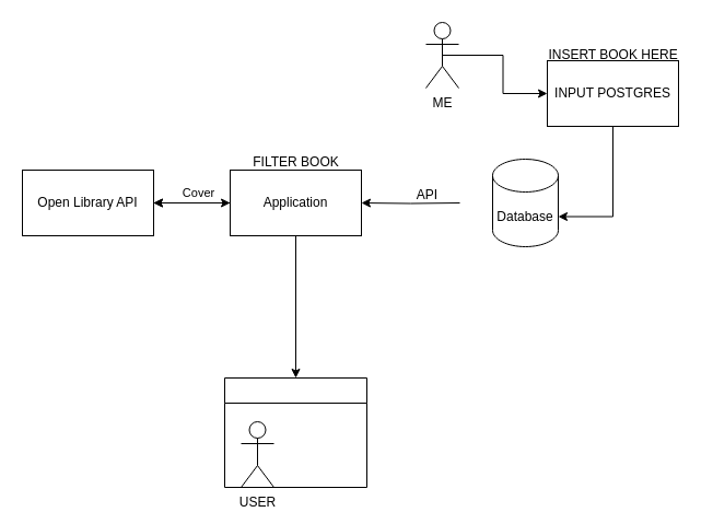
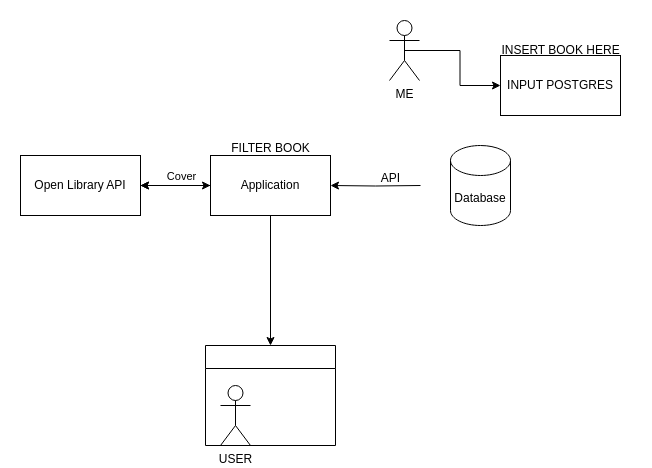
  <mxCell id="0" />
  <mxCell id="1" parent="0" />
  <mxCell id="2" style="edgeStyle=orthogonalEdgeStyle;rounded=0;orthogonalLoop=1;jettySize=auto;html=1;entryX=1;entryY=0.5;entryDx=0;entryDy=0;" edge="1" parent="1" target="9"><mxGeometry relative="1" as="geometry"><mxPoint x="420" y="185" as="sourcePoint" /></mxGeometry></mxCell>
  <mxCell id="3" style="edgeStyle=orthogonalEdgeStyle;rounded=0;orthogonalLoop=1;jettySize=auto;html=1;entryX=0;entryY=0.5;entryDx=0;entryDy=0;" edge="1" parent="1" source="4" target="9"><mxGeometry relative="1" as="geometry" /></mxCell>
  <mxCell id="4" value="Open Library API" style="rounded=0;whiteSpace=wrap;html=1;" vertex="1" parent="1"><mxGeometry x="20" y="155" width="120" height="60" as="geometry" /></mxCell>
  <mxCell id="5" style="edgeStyle=orthogonalEdgeStyle;rounded=0;orthogonalLoop=1;jettySize=auto;html=1;entryX=1;entryY=0.5;entryDx=0;entryDy=0;" edge="1" parent="1" source="9" target="4"><mxGeometry relative="1" as="geometry" /></mxCell>
  <mxCell id="6" value="" style="edgeStyle=orthogonalEdgeStyle;rounded=0;orthogonalLoop=1;jettySize=auto;html=1;" edge="1" parent="1" source="9" target="4"><mxGeometry relative="1" as="geometry" /></mxCell>
  <mxCell id="7" value="Cover&lt;br&gt;" style="edgeLabel;html=1;align=center;verticalAlign=middle;resizable=0;points=[];" vertex="1" connectable="0" parent="6"><mxGeometry x="-0.143" y="5" relative="1" as="geometry"><mxPoint y="-15" as="offset" /></mxGeometry></mxCell>
  <mxCell id="8" style="edgeStyle=orthogonalEdgeStyle;rounded=0;orthogonalLoop=1;jettySize=auto;html=1;" edge="1" parent="1" source="9" target="16"><mxGeometry relative="1" as="geometry" /></mxCell>
  <mxCell id="9" value="Application" style="rounded=0;whiteSpace=wrap;html=1;" vertex="1" parent="1"><mxGeometry x="210" y="155" width="120" height="60" as="geometry" /></mxCell>
- <mxCell id="10" style="edgeStyle=orthogonalEdgeStyle;rounded=0;orthogonalLoop=1;jettySize=auto;html=1;entryX=1;entryY=0;entryDx=0;entryDy=52.5;entryPerimeter=0;" edge="1" parent="1" source="11" target="12"><mxGeometry relative="1" as="geometry"><mxPoint x="540" y="185" as="targetPoint" /></mxGeometry></mxCell>
  <mxCell id="11" value="INPUT POSTGRES" style="rounded=0;whiteSpace=wrap;html=1;" vertex="1" parent="1"><mxGeometry x="500" y="55" width="120" height="60" as="geometry" /></mxCell>
  <mxCell id="12" value="Database" style="shape=cylinder3;whiteSpace=wrap;html=1;boundedLbl=1;backgroundOutline=1;size=15;" vertex="1" parent="1"><mxGeometry x="450" y="145" width="60" height="80" as="geometry" /></mxCell>
  <mxCell id="13" value="INSERT BOOK HERE" style="text;html=1;align=center;verticalAlign=middle;resizable=0;points=[];autosize=1;strokeColor=none;fillColor=none;" vertex="1" parent="1"><mxGeometry x="490" y="35" width="140" height="30" as="geometry" /></mxCell>
  <mxCell id="14" value="API" style="text;html=1;align=center;verticalAlign=middle;resizable=0;points=[];autosize=1;strokeColor=none;fillColor=none;" vertex="1" parent="1"><mxGeometry x="355" y="163" width="70" height="30" as="geometry" /></mxCell>
  <mxCell id="15" value="FILTER BOOK" style="text;html=1;align=center;verticalAlign=middle;resizable=0;points=[];autosize=1;strokeColor=none;fillColor=none;" vertex="1" parent="1"><mxGeometry x="220" y="133" width="100" height="30" as="geometry" /></mxCell>
  <mxCell id="16" value="" style="swimlane;whiteSpace=wrap;html=1;" vertex="1" parent="1"><mxGeometry x="205" y="345" width="130" height="100" as="geometry" /></mxCell>
  <mxCell id="17" value="USER&lt;br&gt;" style="shape=umlActor;verticalLabelPosition=bottom;verticalAlign=top;html=1;outlineConnect=0;" vertex="1" parent="16"><mxGeometry x="15" y="40" width="30" height="60" as="geometry" /></mxCell>
  <mxCell id="18" style="edgeStyle=orthogonalEdgeStyle;rounded=0;orthogonalLoop=1;jettySize=auto;html=1;exitX=0.5;exitY=0.5;exitDx=0;exitDy=0;exitPerimeter=0;entryX=0;entryY=0.5;entryDx=0;entryDy=0;" edge="1" parent="1" source="19" target="11"><mxGeometry relative="1" as="geometry"><mxPoint x="460" y="45" as="targetPoint" /></mxGeometry></mxCell>
  <mxCell id="19" value="ME&lt;br&gt;" style="shape=umlActor;verticalLabelPosition=bottom;verticalAlign=top;html=1;outlineConnect=0;" vertex="1" parent="1"><mxGeometry x="389" y="20" width="30" height="60" as="geometry" /></mxCell>
